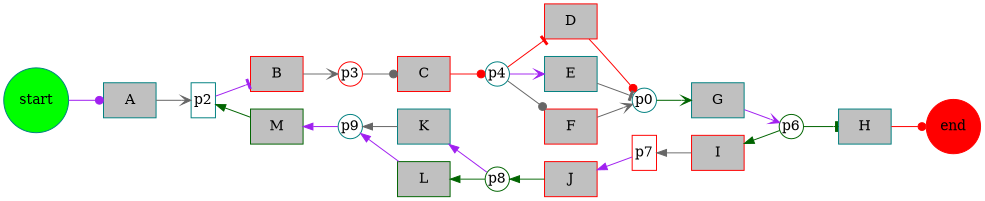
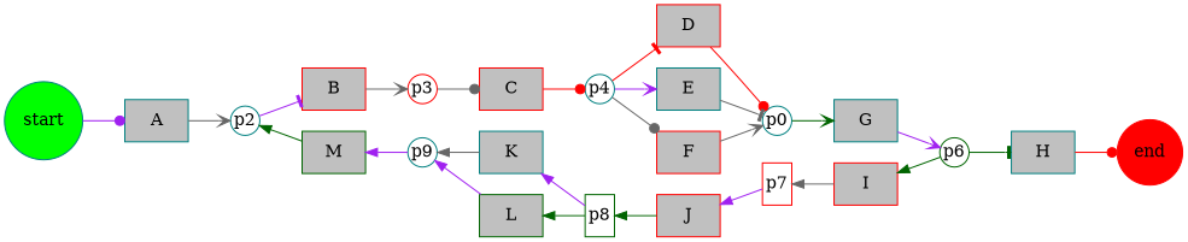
  digraph {
    rankdir=LR
    node [color=teal fillcolor=grey shape=rectangle style=filled]
    edge [color=purple]
-   p2 [fillcolor=white fixedsize=true shape=box width=0.35]
+   p2 [fillcolor=white fixedsize=true shape=circle width=0.35]
    p3 [color=red fillcolor=white fixedsize=true shape=circle width=0.35]
    p4 [fillcolor=white fixedsize=true shape=circle width=0.35]
    n4 [fillcolor=white fixedsize=true label=p0 shape=circle width=0.35]
    p6 [color=darkgreen fillcolor=white fixedsize=true shape=circle width=0.35]
    p7 [color=red fillcolor=white fixedsize=true shape=box width=0.35]
-   p8 [color=darkgreen fillcolor=white fixedsize=true shape=circle width=0.35]
+   p8 [color=darkgreen fillcolor=white fixedsize=true shape=box width=0.35]
    p9 [fillcolor=white fixedsize=true shape=circle width=0.35]
    A
    B [color=red]
    C [color=red]
    D [color=red]
    E
    F [color=red]
    G
    H
    I [color=red]
    J [color=red]
    K
    L [color=darkgreen]
    M [color=darkgreen]
    end [color=red fillcolor=red shape=circle width=0.5]
    start [fillcolor=green shape=circle width=0.5]
    subgraph sub_1 {
      p2
      p3
      p4
      n4
      p6
      p7
      p8
      p9
    }
    subgraph sub_2 {
      A
      B
      C
      D
      E
      F
      G
      H
      I
      J
      K
      L
      M
    }
    p2 -> B [arrowhead=tee]
    p2 -> M [color=darkgreen dir=back]
    p3 -> C [arrowhead=dot color=gray40]
    p4 -> D [arrowhead=tee color=red]
    p4 -> E [arrowhead=vee]
    p4 -> F [arrowhead=dot color=gray40]
    n4 -> G [arrowhead=vee color=darkgreen]
    p6 -> H [arrowhead=tee color=darkgreen]
    p7 -> I [color=gray40 dir=back]
    p8 -> J [color=darkgreen dir=back]
    p9 -> K [color=gray40 dir=back]
    p9 -> L [dir=back]
    A -> p2 [arrowhead=vee color=gray40]
    B -> p3 [arrowhead=vee color=gray40]
    C -> p4 [arrowhead=dot color=red]
    D -> n4 [arrowhead=dot color=red]
    E -> n4 [arrowhead=tee color=gray40]
    F -> n4 [arrowhead=vee color=gray40]
    G -> p6 [arrowhead=vee]
    H -> end [arrowhead=dot color=red]
    I -> p6 [color=darkgreen dir=back]
    J -> p7 [dir=back]
    K -> p8 [dir=back]
    L -> p8 [color=darkgreen dir=back]
    M -> p9 [dir=back]
    start -> A [arrowhead=dot]
  }
